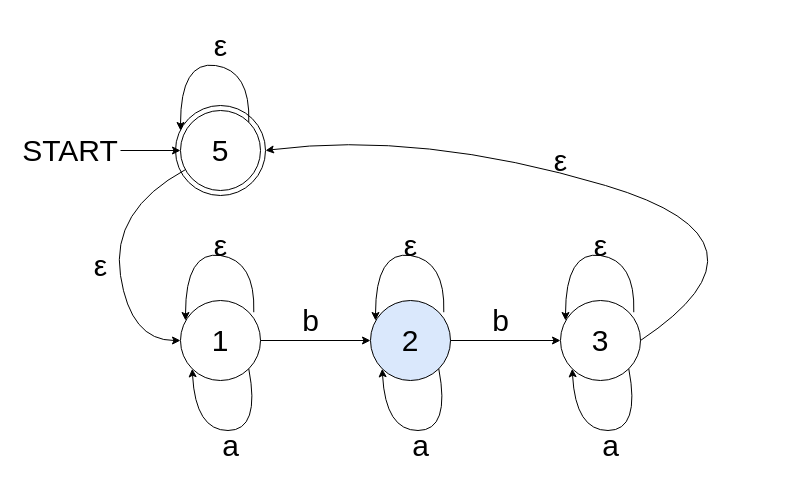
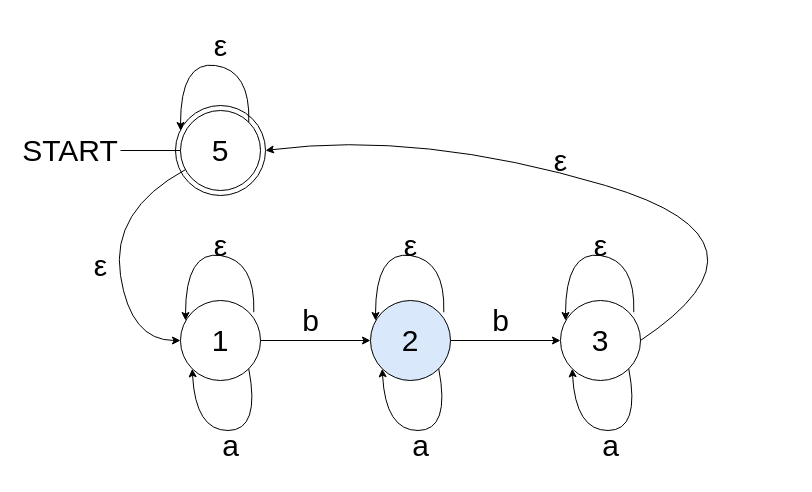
  <mxCell id="0" />
  <mxCell id="1" parent="0" />
  <mxCell id="2" value="" style="ellipse;whiteSpace=wrap;html=1;fontSize=30;" vertex="1" parent="1"><mxGeometry x="175" y="105" width="90" height="90" as="geometry" /></mxCell>
  <mxCell id="3" value="5" style="ellipse;whiteSpace=wrap;html=1;fontSize=30;" vertex="1" parent="1"><mxGeometry x="180" y="110" width="80" height="80" as="geometry" /></mxCell>
- <mxCell id="4" value="" style="edgeStyle=orthogonalEdgeStyle;rounded=0;orthogonalLoop=1;jettySize=auto;html=1;fontSize=30;" edge="1" parent="1" source="5" target="3"><mxGeometry relative="1" as="geometry" /></mxCell>
+ <mxCell id="4" value="" style="edgeStyle=orthogonalEdgeStyle;rounded=0;orthogonalLoop=1;jettySize=auto;html=1;fontSize=30;endArrow=none;" edge="1" parent="1" source="5" target="3"><mxGeometry relative="1" as="geometry" /></mxCell>
  <mxCell id="5" value="START" style="text;html=1;strokeColor=none;fillColor=none;align=center;verticalAlign=middle;whiteSpace=wrap;rounded=0;fontSize=30;" vertex="1" parent="1"><mxGeometry x="20" y="135" width="100" height="30" as="geometry" /></mxCell>
  <mxCell id="6" value="" style="curved=1;endArrow=classic;html=1;rounded=0;fontSize=30;exitX=1;exitY=0;exitDx=0;exitDy=0;entryX=0;entryY=0.25;entryDx=0;entryDy=0;entryPerimeter=0;" edge="1" parent="1" source="3" target="3"><mxGeometry width="50" height="50" relative="1" as="geometry"><mxPoint x="190" y="70" as="sourcePoint" /><mxPoint x="240" y="20" as="targetPoint" /><Array as="points"><mxPoint x="250" y="70" /><mxPoint x="180" y="60" /></Array></mxGeometry></mxCell>
  <mxCell id="7" value="ε" style="text;html=1;align=center;verticalAlign=middle;resizable=0;points=[];autosize=1;strokeColor=none;fillColor=none;fontSize=30;" vertex="1" parent="1"><mxGeometry x="200" y="20" width="40" height="50" as="geometry" /></mxCell>
  <mxCell id="8" value="1" style="ellipse;whiteSpace=wrap;html=1;fontSize=30;" vertex="1" parent="1"><mxGeometry x="180" y="300" width="80" height="80" as="geometry" /></mxCell>
  <mxCell id="9" value="" style="curved=1;endArrow=classic;html=1;rounded=0;fontSize=30;exitX=1;exitY=0;exitDx=0;exitDy=0;entryX=0;entryY=0.25;entryDx=0;entryDy=0;entryPerimeter=0;" edge="1" parent="1"><mxGeometry width="50" height="50" relative="1" as="geometry"><mxPoint x="253.284" y="311.716" as="sourcePoint" /><mxPoint x="185" y="320" as="targetPoint" /><Array as="points"><mxPoint x="255" y="260" /><mxPoint x="185" y="250" /></Array></mxGeometry></mxCell>
  <mxCell id="10" value="ε" style="text;html=1;align=center;verticalAlign=middle;resizable=0;points=[];autosize=1;strokeColor=none;fillColor=none;fontSize=30;" vertex="1" parent="1"><mxGeometry x="200" y="220" width="40" height="50" as="geometry" /></mxCell>
  <mxCell id="11" value="" style="curved=1;endArrow=classic;html=1;rounded=0;fontSize=30;exitX=1;exitY=1;exitDx=0;exitDy=0;entryX=0;entryY=1;entryDx=0;entryDy=0;" edge="1" parent="1" source="8" target="8"><mxGeometry width="50" height="50" relative="1" as="geometry"><mxPoint x="263.284" y="491.716" as="sourcePoint" /><mxPoint x="195" y="500" as="targetPoint" /><Array as="points"><mxPoint x="260" y="430" /><mxPoint x="195" y="430" /></Array></mxGeometry></mxCell>
  <mxCell id="12" value="a" style="text;html=1;align=center;verticalAlign=middle;resizable=0;points=[];autosize=1;strokeColor=none;fillColor=none;fontSize=30;" vertex="1" parent="1"><mxGeometry x="210" y="420" width="40" height="50" as="geometry" /></mxCell>
  <mxCell id="13" value="" style="endArrow=classic;html=1;rounded=0;fontSize=30;exitX=1;exitY=0.5;exitDx=0;exitDy=0;" edge="1" parent="1" source="8"><mxGeometry width="50" height="50" relative="1" as="geometry"><mxPoint x="630" y="440" as="sourcePoint" /><mxPoint x="370" y="340" as="targetPoint" /></mxGeometry></mxCell>
  <mxCell id="14" value="b" style="text;html=1;align=center;verticalAlign=middle;resizable=0;points=[];autosize=1;strokeColor=none;fillColor=none;fontSize=30;" vertex="1" parent="1"><mxGeometry x="290" y="295" width="40" height="50" as="geometry" /></mxCell>
  <mxCell id="15" value="2" style="ellipse;whiteSpace=wrap;html=1;fontSize=30;fillColor=#dae8fc;" vertex="1" parent="1"><mxGeometry x="370" y="300" width="80" height="80" as="geometry" /></mxCell>
  <mxCell id="16" value="" style="curved=1;endArrow=classic;html=1;rounded=0;fontSize=30;exitX=1;exitY=0;exitDx=0;exitDy=0;entryX=0;entryY=0.25;entryDx=0;entryDy=0;entryPerimeter=0;" edge="1" parent="1"><mxGeometry width="50" height="50" relative="1" as="geometry"><mxPoint x="443.284" y="311.716" as="sourcePoint" /><mxPoint x="375" y="320" as="targetPoint" /><Array as="points"><mxPoint x="445" y="260" /><mxPoint x="375" y="250" /></Array></mxGeometry></mxCell>
  <mxCell id="17" value="ε" style="text;html=1;align=center;verticalAlign=middle;resizable=0;points=[];autosize=1;strokeColor=none;fillColor=none;fontSize=30;" vertex="1" parent="1"><mxGeometry x="390" y="220" width="40" height="50" as="geometry" /></mxCell>
  <mxCell id="18" value="" style="curved=1;endArrow=classic;html=1;rounded=0;fontSize=30;exitX=1;exitY=1;exitDx=0;exitDy=0;entryX=0;entryY=1;entryDx=0;entryDy=0;" edge="1" parent="1" source="15" target="15"><mxGeometry width="50" height="50" relative="1" as="geometry"><mxPoint x="453.284" y="491.716" as="sourcePoint" /><mxPoint x="385" y="500" as="targetPoint" /><Array as="points"><mxPoint x="450" y="430" /><mxPoint x="385" y="430" /></Array></mxGeometry></mxCell>
  <mxCell id="19" value="a" style="text;html=1;align=center;verticalAlign=middle;resizable=0;points=[];autosize=1;strokeColor=none;fillColor=none;fontSize=30;" vertex="1" parent="1"><mxGeometry x="400" y="420" width="40" height="50" as="geometry" /></mxCell>
  <mxCell id="20" value="" style="endArrow=classic;html=1;rounded=0;fontSize=30;exitX=1;exitY=0.5;exitDx=0;exitDy=0;" edge="1" parent="1" source="15"><mxGeometry width="50" height="50" relative="1" as="geometry"><mxPoint x="820" y="440" as="sourcePoint" /><mxPoint x="560" y="340" as="targetPoint" /></mxGeometry></mxCell>
  <mxCell id="21" value="b" style="text;html=1;align=center;verticalAlign=middle;resizable=0;points=[];autosize=1;strokeColor=none;fillColor=none;fontSize=30;" vertex="1" parent="1"><mxGeometry x="480" y="295" width="40" height="50" as="geometry" /></mxCell>
  <mxCell id="22" value="3" style="ellipse;whiteSpace=wrap;html=1;fontSize=30;" vertex="1" parent="1"><mxGeometry x="560" y="300" width="80" height="80" as="geometry" /></mxCell>
  <mxCell id="23" value="" style="curved=1;endArrow=classic;html=1;rounded=0;fontSize=30;exitX=1;exitY=0;exitDx=0;exitDy=0;entryX=0;entryY=0.25;entryDx=0;entryDy=0;entryPerimeter=0;" edge="1" parent="1"><mxGeometry width="50" height="50" relative="1" as="geometry"><mxPoint x="633.284" y="311.716" as="sourcePoint" /><mxPoint x="565" y="320" as="targetPoint" /><Array as="points"><mxPoint x="635" y="260" /><mxPoint x="565" y="250" /></Array></mxGeometry></mxCell>
  <mxCell id="24" value="ε" style="text;html=1;align=center;verticalAlign=middle;resizable=0;points=[];autosize=1;strokeColor=none;fillColor=none;fontSize=30;" vertex="1" parent="1"><mxGeometry x="580" y="220" width="40" height="50" as="geometry" /></mxCell>
  <mxCell id="25" value="" style="curved=1;endArrow=classic;html=1;rounded=0;fontSize=30;exitX=1;exitY=1;exitDx=0;exitDy=0;entryX=0;entryY=1;entryDx=0;entryDy=0;" edge="1" parent="1" source="22" target="22"><mxGeometry width="50" height="50" relative="1" as="geometry"><mxPoint x="643.284" y="491.716" as="sourcePoint" /><mxPoint x="575" y="500" as="targetPoint" /><Array as="points"><mxPoint x="640" y="430" /><mxPoint x="575" y="430" /></Array></mxGeometry></mxCell>
  <mxCell id="26" value="a" style="text;html=1;align=center;verticalAlign=middle;resizable=0;points=[];autosize=1;strokeColor=none;fillColor=none;fontSize=30;" vertex="1" parent="1"><mxGeometry x="590" y="420" width="40" height="50" as="geometry" /></mxCell>
  <mxCell id="27" value="" style="curved=1;endArrow=classic;html=1;rounded=0;fontSize=30;entryX=0;entryY=0.5;entryDx=0;entryDy=0;" edge="1" parent="1" source="3" target="8"><mxGeometry width="50" height="50" relative="1" as="geometry"><mxPoint x="100" y="270" as="sourcePoint" /><mxPoint x="150" y="220" as="targetPoint" /><Array as="points"><mxPoint x="110" y="210" /><mxPoint x="130" y="340" /></Array></mxGeometry></mxCell>
  <mxCell id="28" value="ε" style="text;html=1;align=center;verticalAlign=middle;resizable=0;points=[];autosize=1;strokeColor=none;fillColor=none;fontSize=30;" vertex="1" parent="1"><mxGeometry x="80" y="240" width="40" height="50" as="geometry" /></mxCell>
  <mxCell id="29" value="" style="curved=1;endArrow=classic;html=1;rounded=0;fontSize=30;entryX=1;entryY=0.5;entryDx=0;entryDy=0;exitX=1;exitY=0.5;exitDx=0;exitDy=0;" edge="1" parent="1" source="22" target="2"><mxGeometry width="50" height="50" relative="1" as="geometry"><mxPoint x="710" y="350" as="sourcePoint" /><mxPoint x="710" y="230.85" as="targetPoint" /><Array as="points"><mxPoint x="790" y="240" /><mxPoint x="420" y="130" /></Array></mxGeometry></mxCell>
  <mxCell id="30" value="ε" style="text;html=1;align=center;verticalAlign=middle;resizable=0;points=[];autosize=1;strokeColor=none;fillColor=none;fontSize=30;" vertex="1" parent="1"><mxGeometry x="540" y="135" width="40" height="50" as="geometry" /></mxCell>
